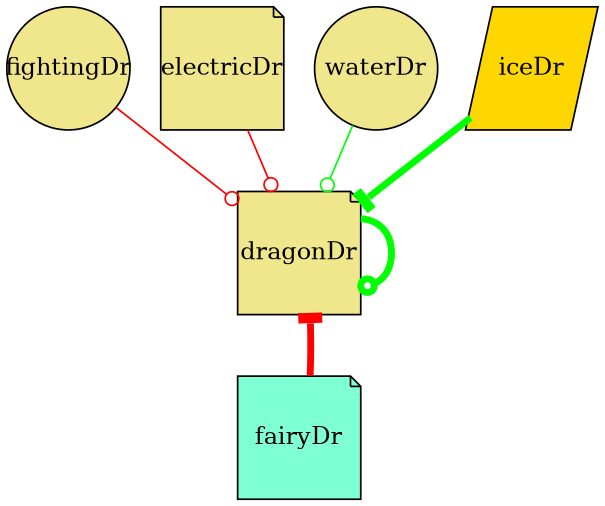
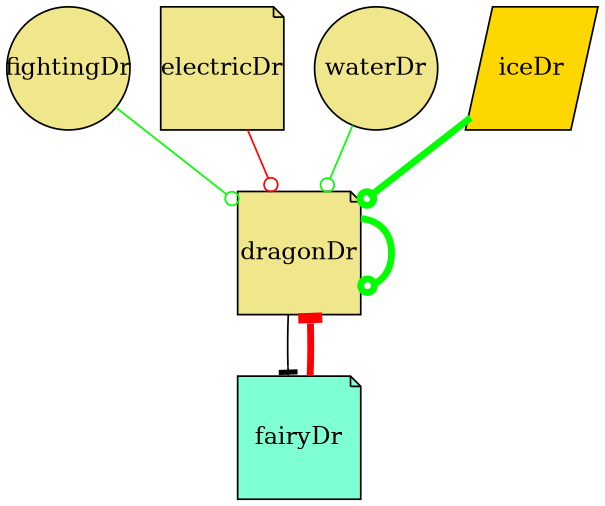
  digraph {
    node [fillcolor=khaki fixedsize=true shape=note style=filled]
    edge [arrowhead=odot color=green]
    dragonDr [height=1 width=1]
    fairyDr [fillcolor=aquamarine height=1 width=1]
    fightingDr [height=1 shape=ellipse width=1]
    electricDr [height=1 width=1]
    waterDr [height=1 shape=ellipse width=1]
    iceDr [fillcolor=gold height=1 shape=parallelogram width=1]
    dragonDr -> dragonDr [penwidth=4]
+   dragonDr -> fairyDr [arrowhead=tee color=black]
    fairyDr -> dragonDr [arrowhead=tee color=red penwidth=4]
-   fightingDr -> dragonDr [color=red]
+   fightingDr -> dragonDr
    electricDr -> dragonDr [color=red]
    waterDr -> dragonDr
-   iceDr -> dragonDr [arrowhead=tee penwidth=4]
+   iceDr -> dragonDr [penwidth=4]
  }
